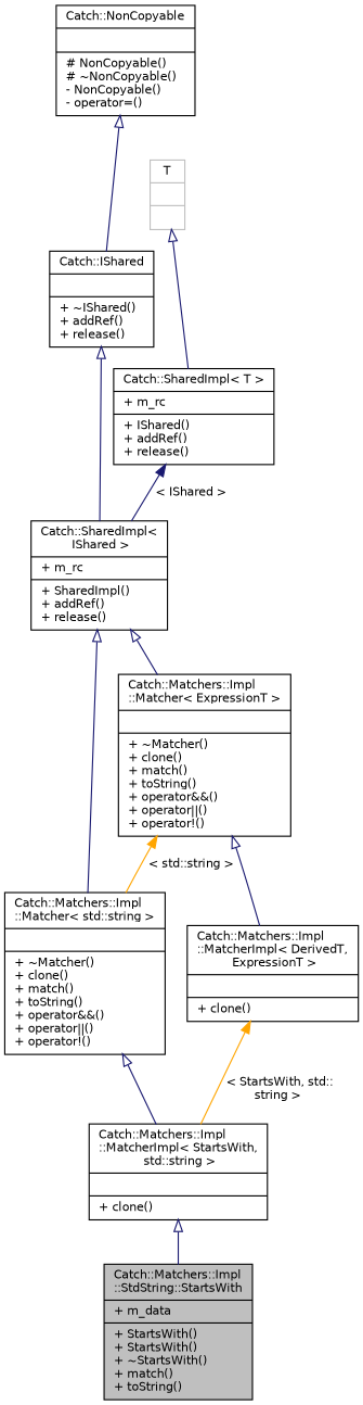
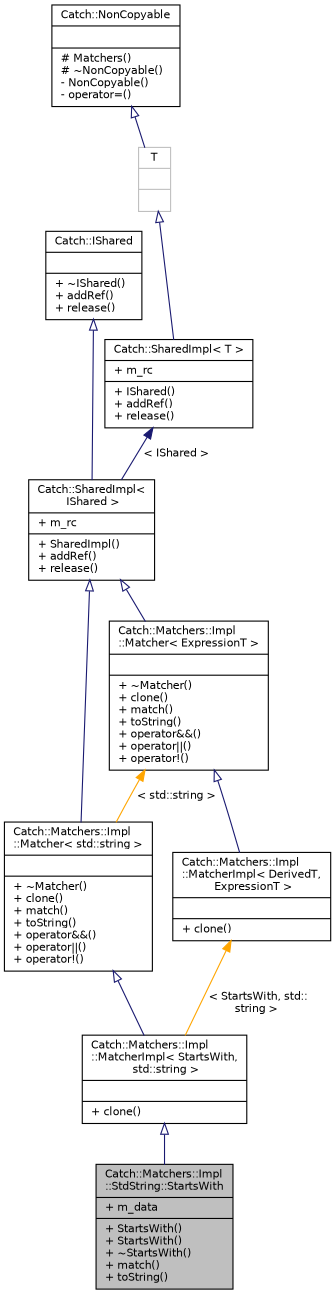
  digraph {
    node [color=black fillcolor=white fontname=Helvetica fontsize=10 shape=record style=filled]
    edge [arrowtail=onormal color=midnightblue dir=back fontname=Helvetica fontsize=10 labelfontname=Helvetica labelfontsize=10 style=solid]
    n1 [fillcolor=grey75 fontcolor=black height=0.2 label="{Catch::Matchers::Impl\l::StdString::StartsWith\n|+ m_data\l|+ StartsWith()\l+ StartsWith()\l+ ~StartsWith()\l+ match()\l+ toString()\l}" width=0.4]
    n2 [height=0.2 label="{Catch::Matchers::Impl\l::MatcherImpl\< StartsWith,\l std::string \>\n||+ clone()\l}" width=0.4]
    n3 [height=0.2 label="{Catch::Matchers::Impl\l::Matcher\< std::string \>\n||+ ~Matcher()\l+ clone()\l+ match()\l+ toString()\l+ operator&&()\l+ operator\|\|()\l+ operator!()\l}" width=0.4]
    n4 [height=0.2 label="{Catch::SharedImpl\<\l IShared \>\n|+ m_rc\l|+ SharedImpl()\l+ addRef()\l+ release()\l}" width=0.4]
    n5 [height=0.2 label="{Catch::Matchers::Impl\l::Matcher\< ExpressionT \>\n||+ ~Matcher()\l+ clone()\l+ match()\l+ toString()\l+ operator&&()\l+ operator\|\|()\l+ operator!()\l}" width=0.4]
    n6 [height=0.2 label="{Catch::Matchers::Impl\l::MatcherImpl\< DerivedT,\l ExpressionT \>\n||+ clone()\l}" width=0.4]
    n7 [height=0.2 label="{Catch::IShared\n||+ ~IShared()\l+ addRef()\l+ release()\l}" width=0.4]
-   n8 [height=0.2 label="{Catch::NonCopyable\n||# NonCopyable()\l# ~NonCopyable()\l- NonCopyable()\l- operator=()\l}" width=0.4]
+   n8 [height=0.2 label="{Catch::NonCopyable\n||# Matchers()\l# ~NonCopyable()\l- NonCopyable()\l- operator=()\l}" width=0.4]
    n9 [height=0.2 label="{Catch::SharedImpl\< T \>\n|+ m_rc\l|+ IShared()\l+ addRef()\l+ release()\l}" width=0.4]
    n10 [color=grey75 height=0.2 label="{T\n||}" width=0.4]
    n2 -> n1
    n3 -> n2
    n4 -> n3
    n4 -> n5
    n5 -> n3 [color=orange label=" \< std::string \>" arrowtail=""]
    n5 -> n6
    n6 -> n2 [color=orange label=" \< StartsWith, std::\lstring \>" arrowtail=""]
    n7 -> n4
-   n8 -> n7
+   n8 -> n10
    n9 -> n4 [label=" \< IShared \>" arrowtail=""]
    n10 -> n9
  }
